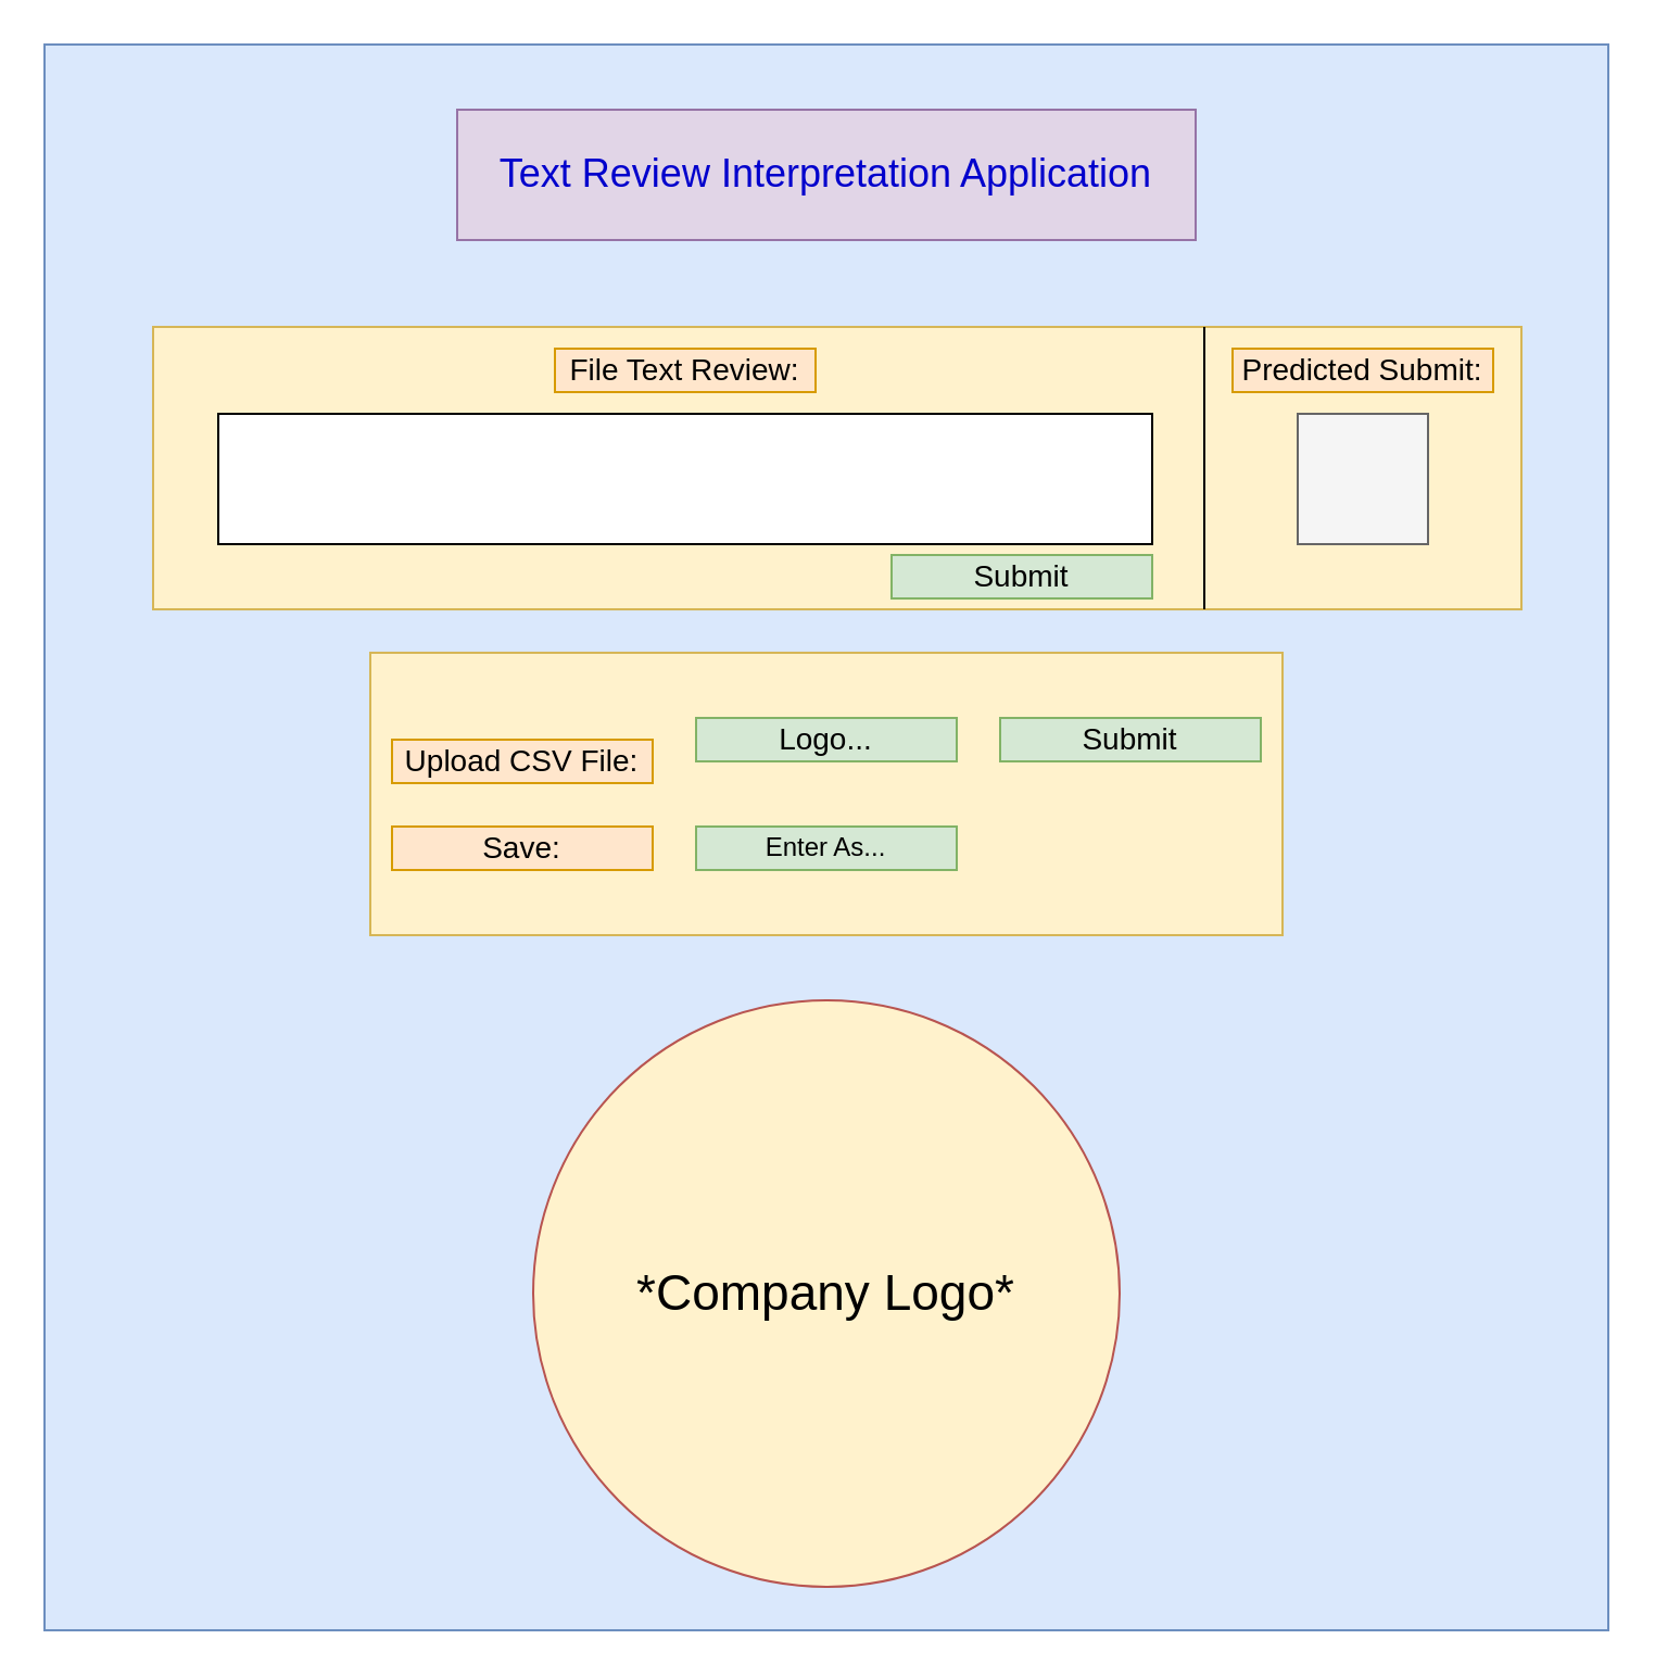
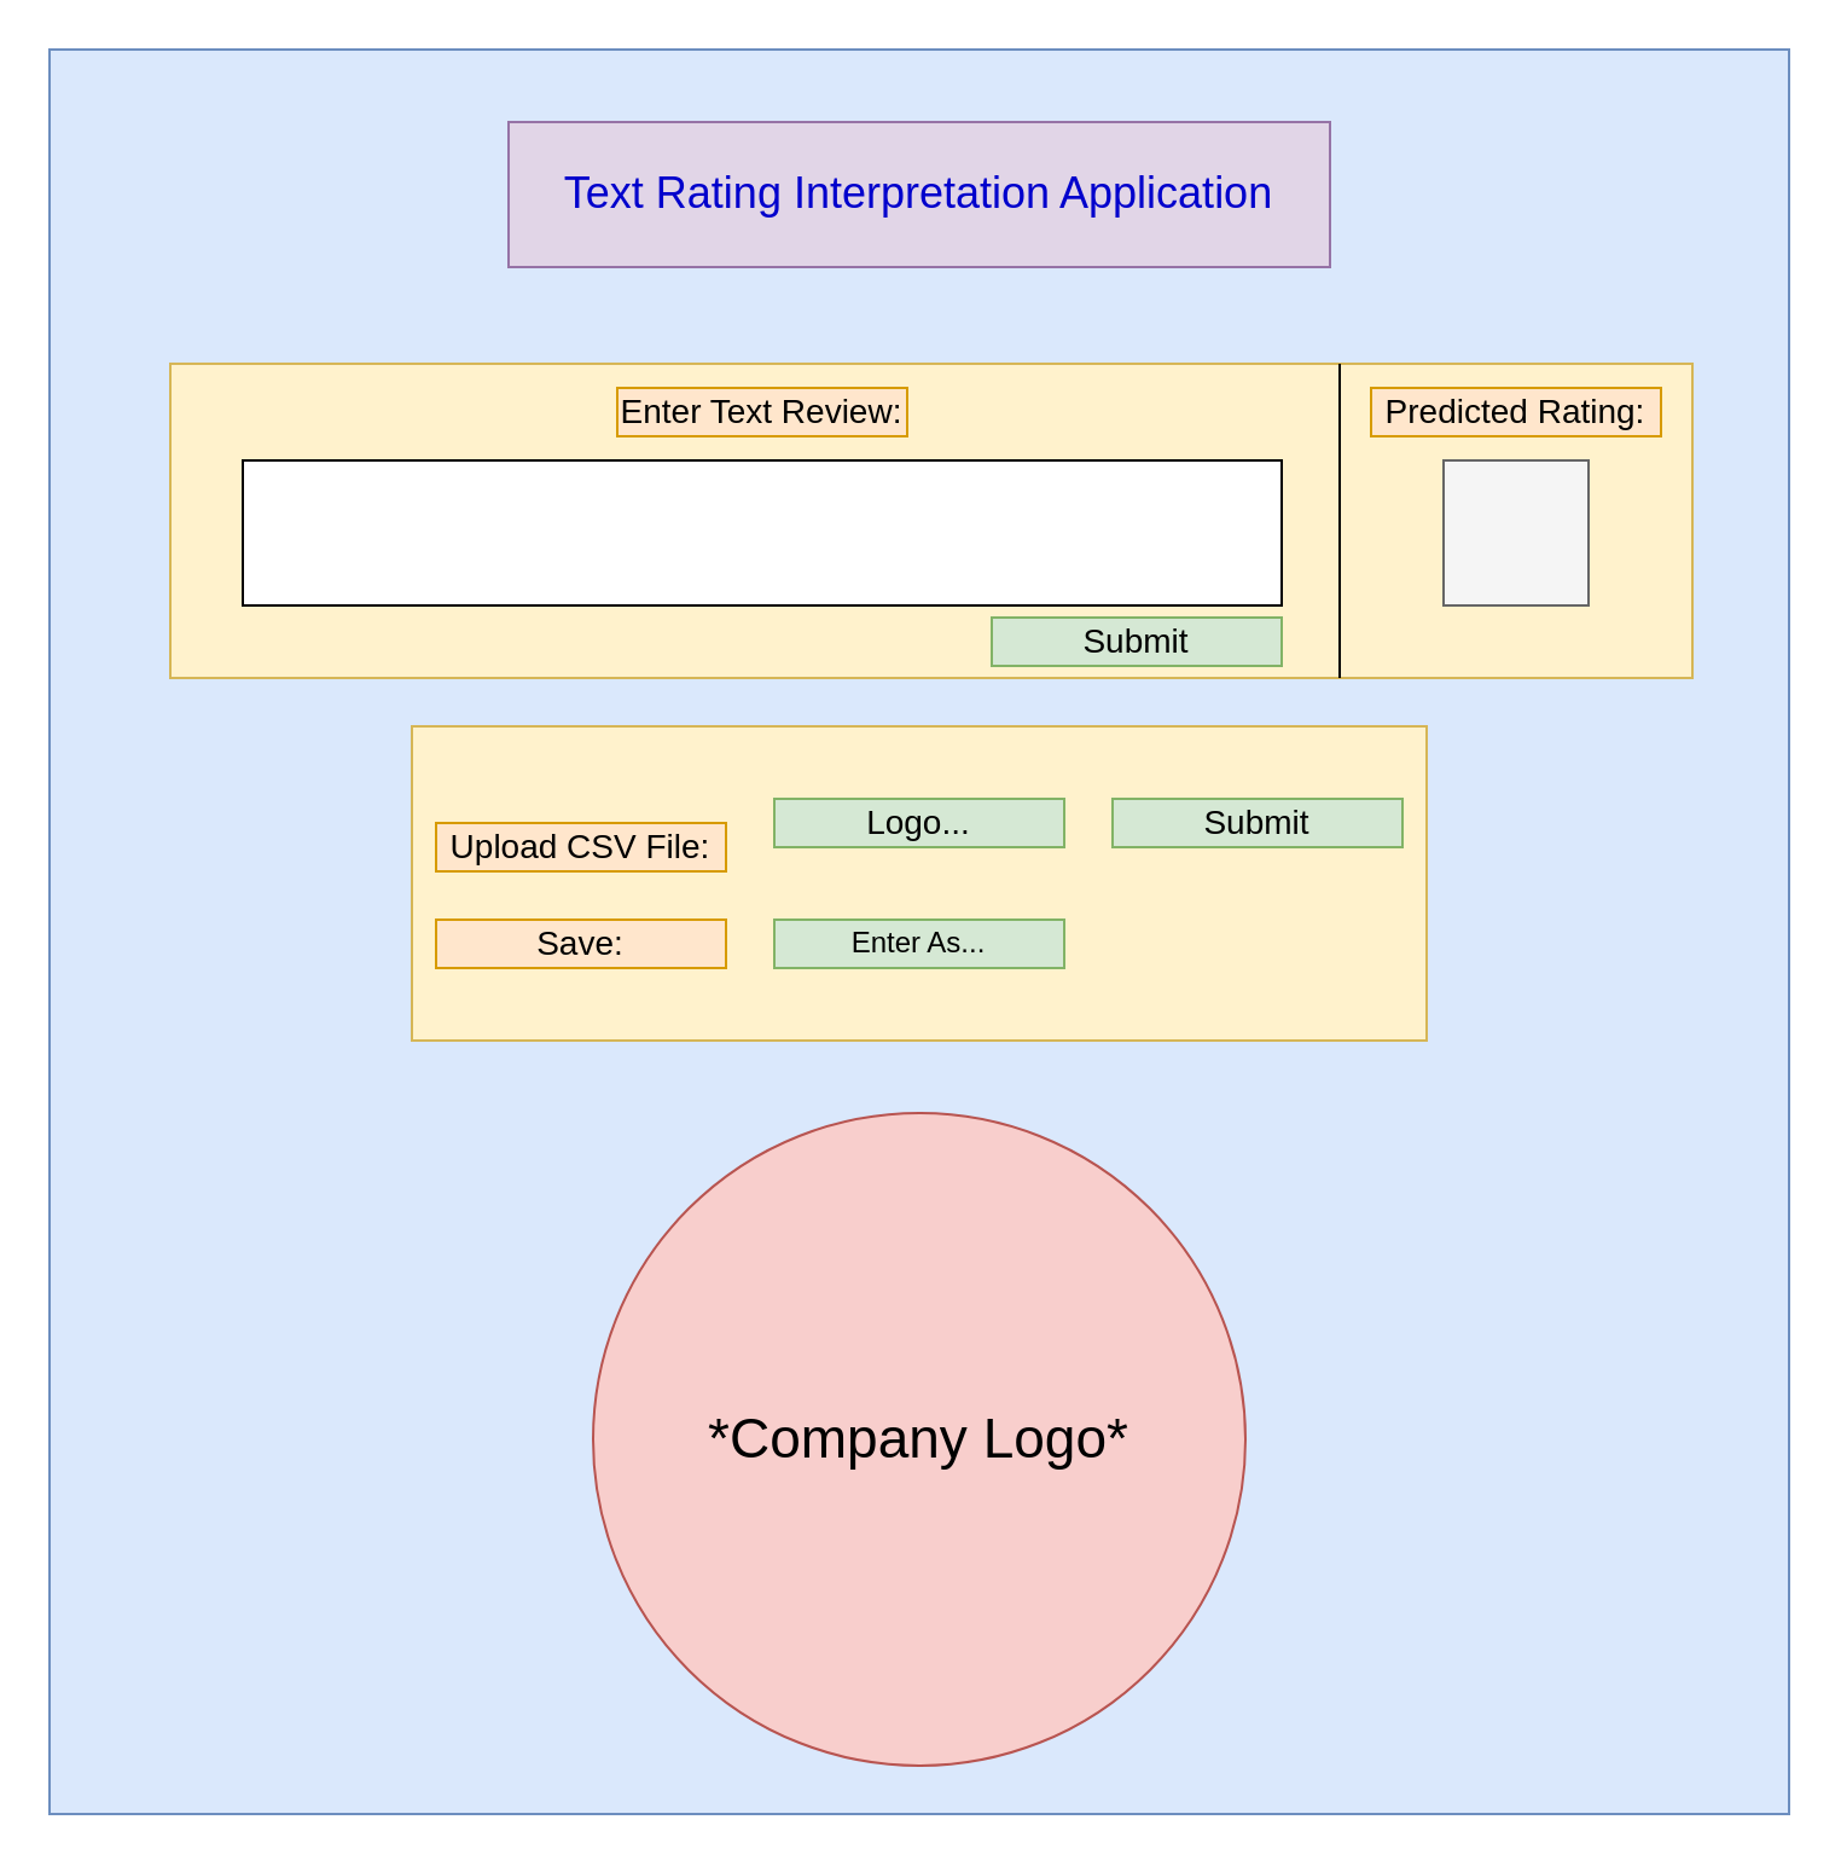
  <mxCell id="0" />
  <mxCell id="1" parent="0" />
  <mxCell id="2" value="" style="rounded=0;whiteSpace=wrap;html=1;fillColor=#dae8fc;strokeColor=#6c8ebf;" vertex="1" parent="1"><mxGeometry x="20" y="20" width="720" height="730" as="geometry" /></mxCell>
- <mxCell id="3" value="&lt;font style=&quot;font-size: 18px&quot; color=&quot;#0000cc&quot;&gt;Text Review Interpretation Application&lt;/font&gt;" style="rounded=0;whiteSpace=wrap;html=1;fillColor=#e1d5e7;strokeColor=#9673a6;" vertex="1" parent="1"><mxGeometry x="210" y="50" width="340" height="60" as="geometry" /></mxCell>
+ <mxCell id="3" value="&lt;font style=&quot;font-size: 18px&quot; color=&quot;#0000cc&quot;&gt;Text Rating Interpretation Application&lt;/font&gt;" style="rounded=0;whiteSpace=wrap;html=1;fillColor=#e1d5e7;strokeColor=#9673a6;" vertex="1" parent="1"><mxGeometry x="210" y="50" width="340" height="60" as="geometry" /></mxCell>
  <mxCell id="4" value="" style="rounded=0;whiteSpace=wrap;html=1;align=left;fillColor=#fff2cc;strokeColor=#d6b656;" vertex="1" parent="1"><mxGeometry x="70" y="150" width="630" height="130" as="geometry" /></mxCell>
- <mxCell id="5" value="&lt;font style=&quot;font-size: 14px&quot;&gt;File Text Review:&lt;/font&gt;" style="rounded=0;whiteSpace=wrap;html=1;fillColor=#ffe6cc;strokeColor=#d79b00;" vertex="1" parent="1"><mxGeometry x="255" y="160" width="120" height="20" as="geometry" /></mxCell>
+ <mxCell id="5" value="&lt;font style=&quot;font-size: 14px&quot;&gt;Enter Text Review:&lt;/font&gt;" style="rounded=0;whiteSpace=wrap;html=1;fillColor=#ffe6cc;strokeColor=#d79b00;" vertex="1" parent="1"><mxGeometry x="255" y="160" width="120" height="20" as="geometry" /></mxCell>
  <mxCell id="6" value="" style="rounded=0;whiteSpace=wrap;html=1;" vertex="1" parent="1"><mxGeometry x="100" y="190" width="430" height="60" as="geometry" /></mxCell>
  <mxCell id="7" value="&lt;font style=&quot;font-size: 14px&quot;&gt;Submit&lt;/font&gt;" style="rounded=0;whiteSpace=wrap;html=1;fillColor=#d5e8d4;strokeColor=#82b366;" vertex="1" parent="1"><mxGeometry x="410" y="255" width="120" height="20" as="geometry" /></mxCell>
  <mxCell id="8" value="" style="endArrow=none;html=1;" edge="1" parent="1"><mxGeometry width="50" height="50" relative="1" as="geometry"><mxPoint x="554" y="280" as="sourcePoint" /><mxPoint x="554" y="150" as="targetPoint" /></mxGeometry></mxCell>
- <mxCell id="9" value="&lt;font style=&quot;font-size: 14px&quot;&gt;Predicted Submit:&lt;/font&gt;" style="rounded=0;whiteSpace=wrap;html=1;fillColor=#ffe6cc;strokeColor=#d79b00;" vertex="1" parent="1"><mxGeometry x="567" y="160" width="120" height="20" as="geometry" /></mxCell>
+ <mxCell id="9" value="&lt;font style=&quot;font-size: 14px&quot;&gt;Predicted Rating:&lt;/font&gt;" style="rounded=0;whiteSpace=wrap;html=1;fillColor=#ffe6cc;strokeColor=#d79b00;" vertex="1" parent="1"><mxGeometry x="567" y="160" width="120" height="20" as="geometry" /></mxCell>
  <mxCell id="10" value="" style="whiteSpace=wrap;html=1;aspect=fixed;fillColor=#f5f5f5;strokeColor=#666666;fontColor=#333333;" vertex="1" parent="1"><mxGeometry x="597" y="190" width="60" height="60" as="geometry" /></mxCell>
  <mxCell id="11" value="" style="rounded=0;whiteSpace=wrap;html=1;align=left;fillColor=#fff2cc;strokeColor=#d6b656;" vertex="1" parent="1"><mxGeometry x="170" y="300" width="420" height="130" as="geometry" /></mxCell>
  <mxCell id="12" value="&lt;font style=&quot;font-size: 14px&quot;&gt;Upload CSV File:&lt;/font&gt;" style="rounded=0;whiteSpace=wrap;html=1;fillColor=#ffe6cc;strokeColor=#d79b00;" vertex="1" parent="1"><mxGeometry x="180" y="340" width="120" height="20" as="geometry" /></mxCell>
  <mxCell id="13" value="&lt;font style=&quot;font-size: 14px&quot;&gt;Logo...&lt;/font&gt;" style="rounded=0;whiteSpace=wrap;html=1;fillColor=#d5e8d4;strokeColor=#82b366;" vertex="1" parent="1"><mxGeometry x="320" y="330" width="120" height="20" as="geometry" /></mxCell>
  <mxCell id="14" value="&lt;font style=&quot;font-size: 14px&quot;&gt;Save:&lt;/font&gt;" style="rounded=0;whiteSpace=wrap;html=1;fillColor=#ffe6cc;strokeColor=#d79b00;" vertex="1" parent="1"><mxGeometry x="180" y="380" width="120" height="20" as="geometry" /></mxCell>
  <mxCell id="15" value="&lt;font style=&quot;font-size: 12px&quot;&gt;Enter As...&lt;/font&gt;" style="rounded=0;whiteSpace=wrap;html=1;fillColor=#d5e8d4;strokeColor=#82b366;" vertex="1" parent="1"><mxGeometry x="320" y="380" width="120" height="20" as="geometry" /></mxCell>
- <mxCell id="16" value="&lt;font style=&quot;font-size: 23px&quot;&gt;*Company Logo*&lt;/font&gt;" style="ellipse;whiteSpace=wrap;html=1;aspect=fixed;fillColor=#fff2cc;strokeColor=#b85450;" vertex="1" parent="1"><mxGeometry x="245" y="460" width="270" height="270" as="geometry" /></mxCell>
+ <mxCell id="16" value="&lt;font style=&quot;font-size: 23px&quot;&gt;*Company Logo*&lt;/font&gt;" style="ellipse;whiteSpace=wrap;html=1;aspect=fixed;fillColor=#f8cecc;strokeColor=#b85450;" vertex="1" parent="1"><mxGeometry x="245" y="460" width="270" height="270" as="geometry" /></mxCell>
  <mxCell id="17" value="&lt;font style=&quot;font-size: 14px&quot;&gt;Submit&lt;/font&gt;" style="rounded=0;whiteSpace=wrap;html=1;fillColor=#d5e8d4;strokeColor=#82b366;" vertex="1" parent="1"><mxGeometry x="460" y="330" width="120" height="20" as="geometry" /></mxCell>
